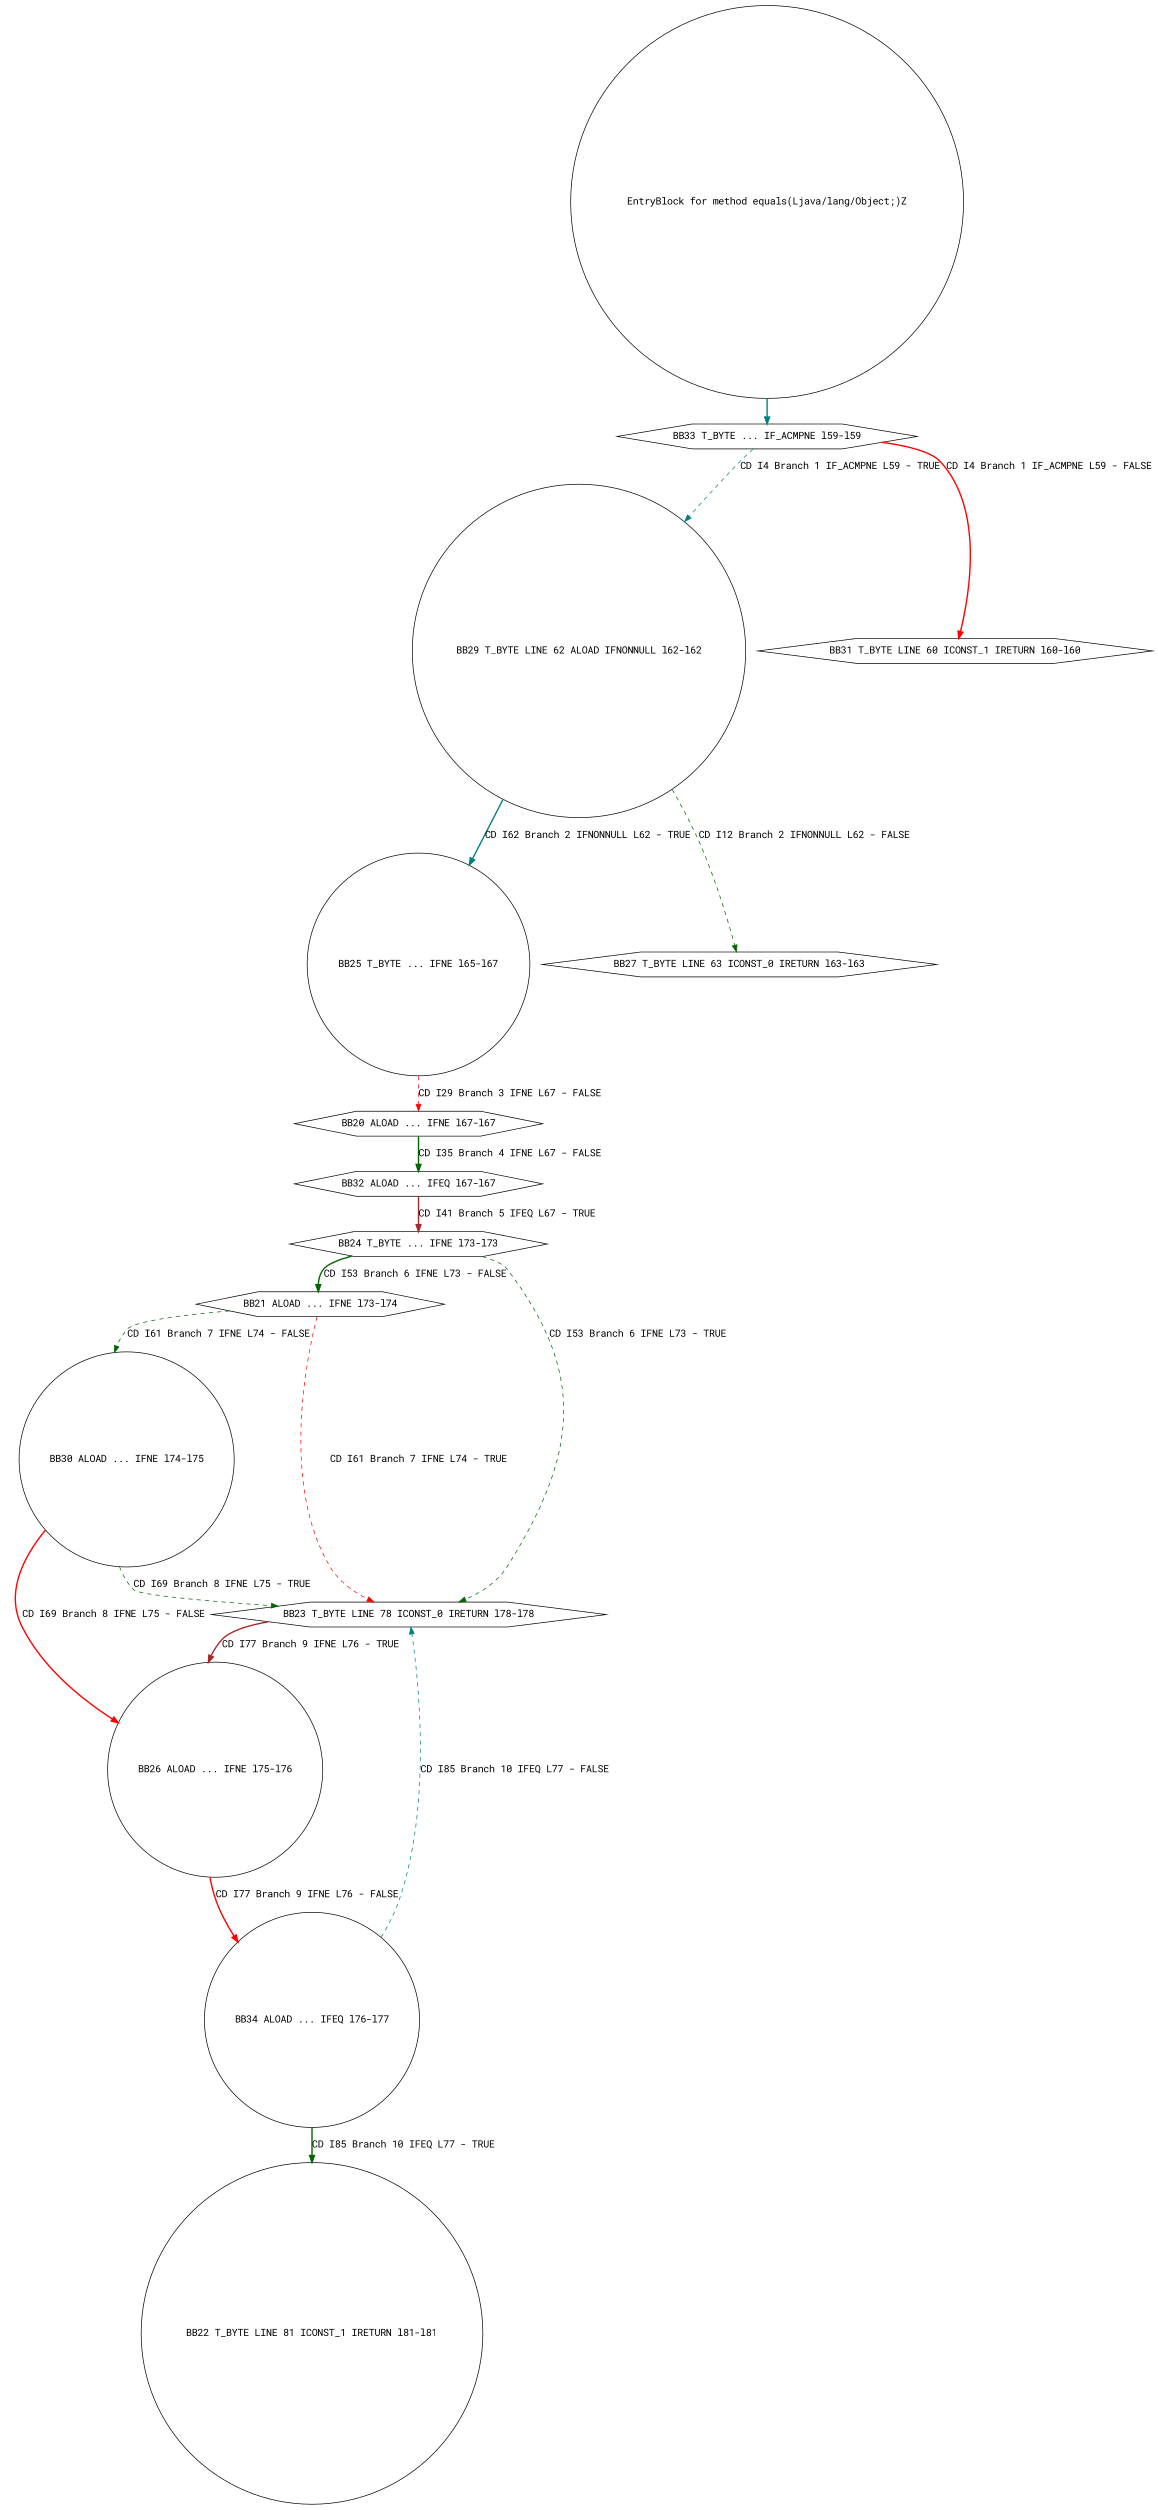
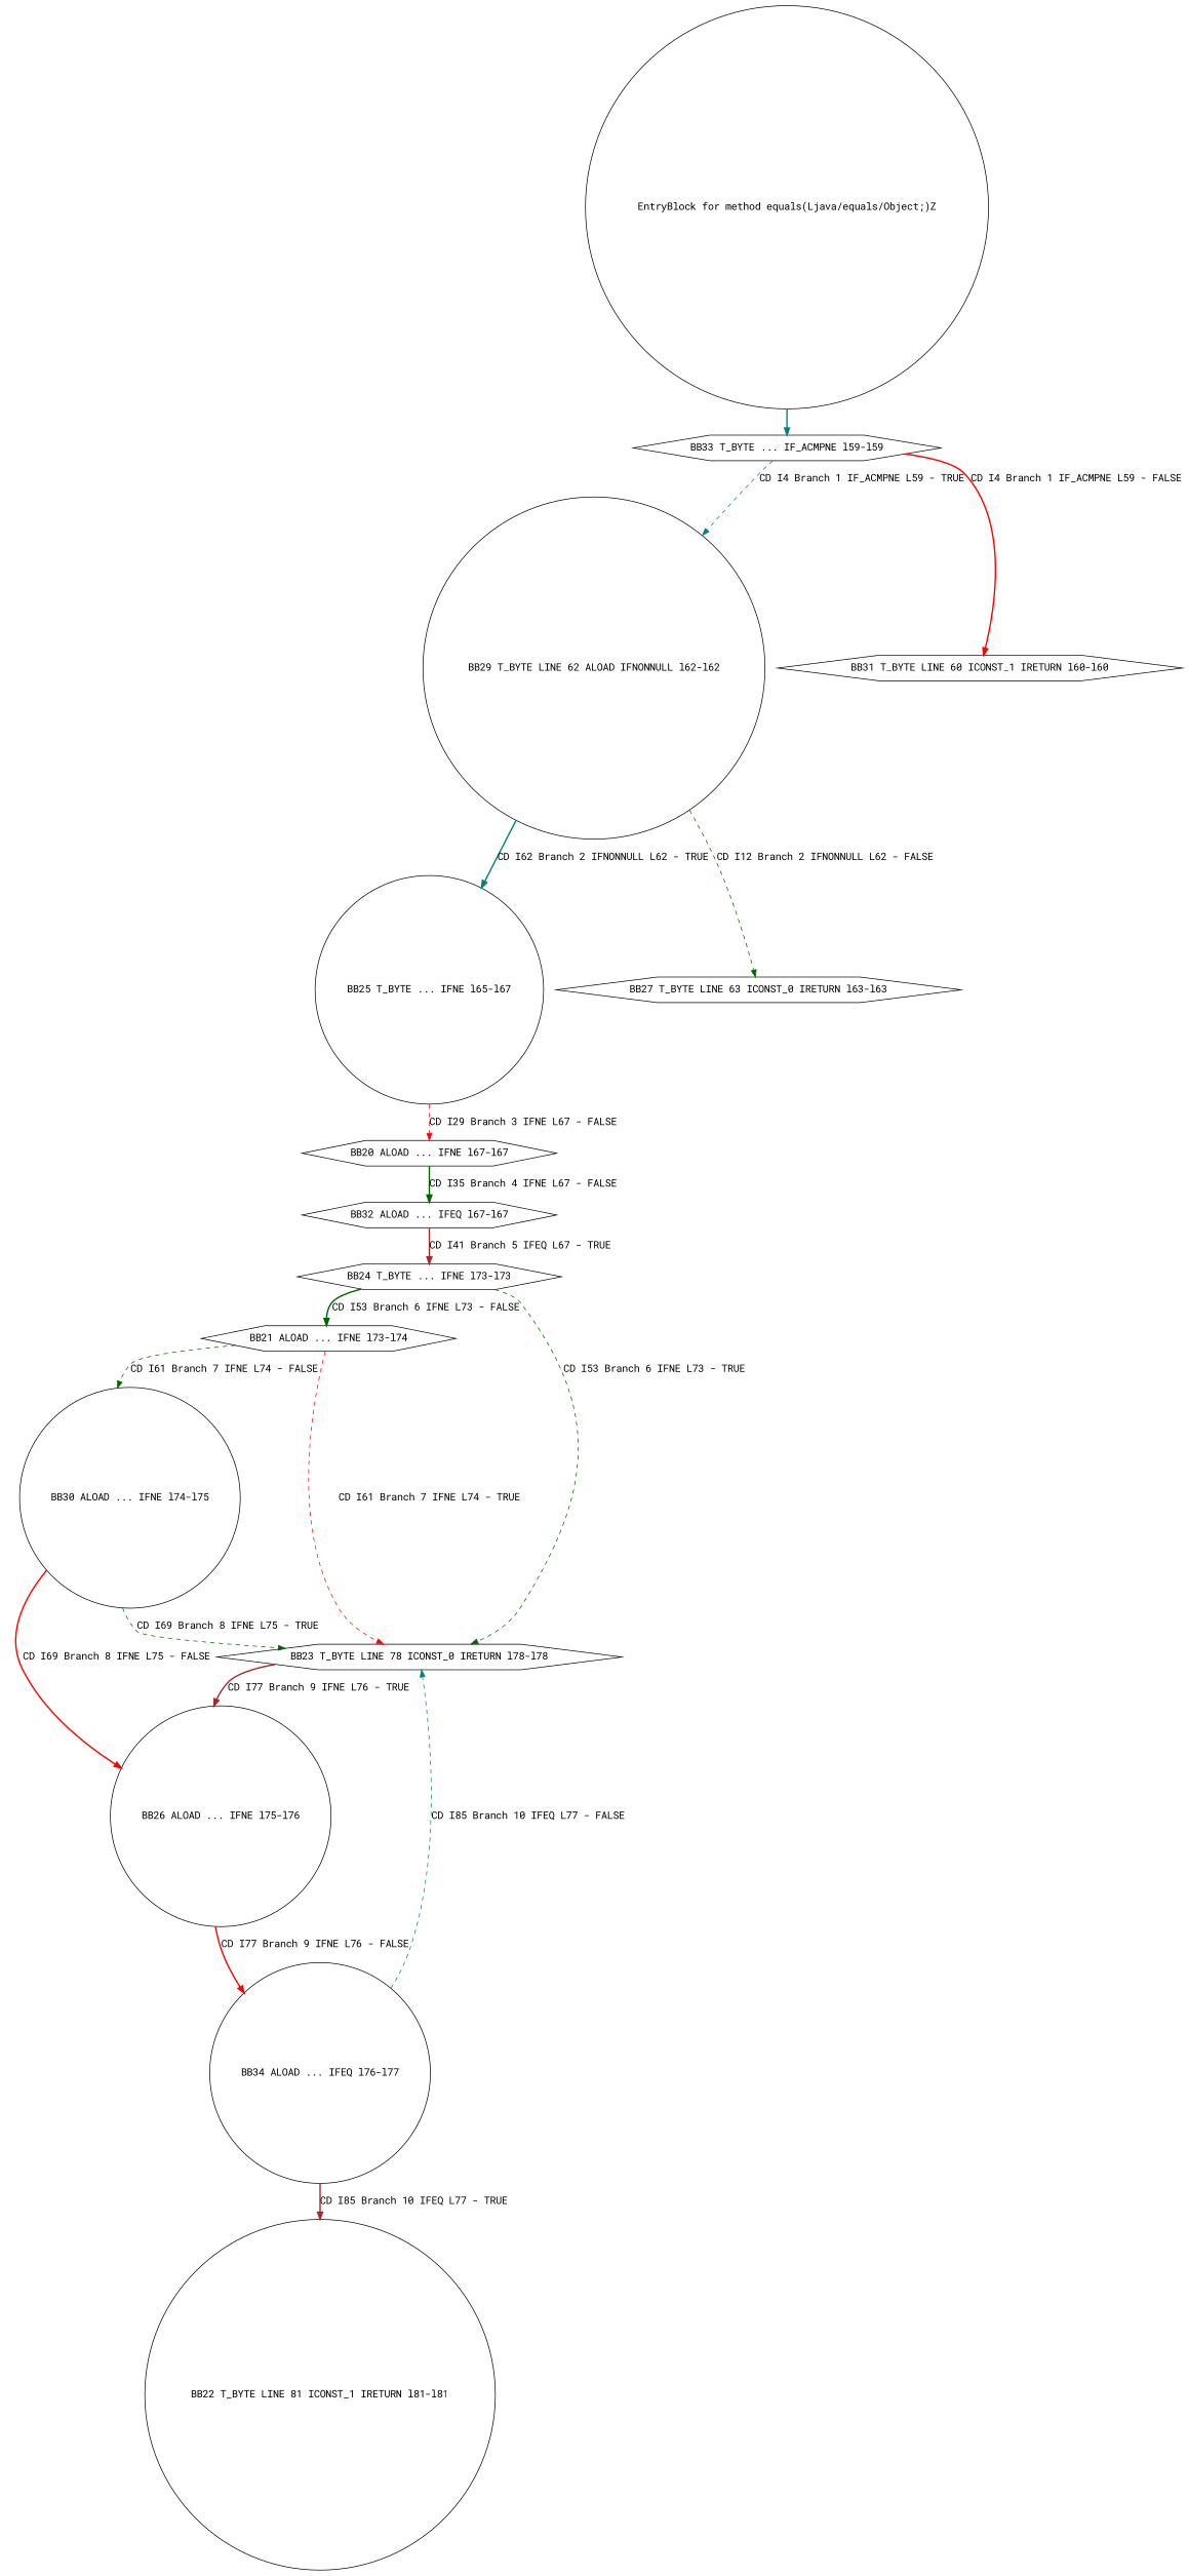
  digraph {
    fontname="Roboto Mono"
    node [fontname="Roboto Mono" shape=hexagon]
    edge [color=darkgreen fontname="Roboto Mono" style=bold]
    n1 [label="BB20 ALOAD ... IFNE l67-l67"]
    n2 [label="BB32 ALOAD ... IFEQ l67-l67"]
    n3 [label="BB24 T_BYTE ... IFNE l73-l73"]
    n4 [label="BB21 ALOAD ... IFNE l73-l74"]
    n5 [label="BB23 T_BYTE LINE 78 ICONST_0 IRETURN l78-l78"]
    n6 [label="BB30 ALOAD ... IFNE l74-l75" shape=circle]
    n7 [label="BB26 ALOAD ... IFNE l75-l76" shape=circle]
    n8 [label="BB22 T_BYTE LINE 81 ICONST_1 IRETURN l81-l81" shape=circle]
    n9 [label="BB25 T_BYTE ... IFNE l65-l67" shape=circle]
    n10 [label="BB34 ALOAD ... IFEQ l76-l77" shape=circle]
    n11 [label="BB27 T_BYTE LINE 63 ICONST_0 IRETURN l63-l63"]
    n12 [label="BB29 T_BYTE LINE 62 ALOAD IFNONNULL l62-l62" shape=circle]
    n13 [label="BB31 T_BYTE LINE 60 ICONST_1 IRETURN l60-l60"]
    n14 [label="BB33 T_BYTE ... IF_ACMPNE l59-l59"]
-   n15 [label="EntryBlock for method equals(Ljava/lang/Object;)Z" shape=circle]
+   n15 [label="EntryBlock for method equals(Ljava/equals/Object;)Z" shape=circle]
    n1 -> n2 [label="CD I35 Branch 4 IFNE L67 - FALSE"]
    n2 -> n3 [color=brown label="CD I41 Branch 5 IFEQ L67 - TRUE"]
    n3 -> n4 [label="CD I53 Branch 6 IFNE L73 - FALSE"]
    n3 -> n5 [label="CD I53 Branch 6 IFNE L73 - TRUE" style=dashed]
    n4 -> n5 [color=red label="CD I61 Branch 7 IFNE L74 - TRUE" style=dashed]
    n4 -> n6 [label="CD I61 Branch 7 IFNE L74 - FALSE" style=dashed]
    n5 -> n7 [color=brown label="CD I77 Branch 9 IFNE L76 - TRUE"]
    n6 -> n5 [label="CD I69 Branch 8 IFNE L75 - TRUE" style=dashed]
    n6 -> n7 [color=red label="CD I69 Branch 8 IFNE L75 - FALSE"]
    n7 -> n10 [color=red label="CD I77 Branch 9 IFNE L76 - FALSE"]
    n9 -> n1 [color=red label="CD I29 Branch 3 IFNE L67 - FALSE" style=dashed]
    n10 -> n5 [color=teal label="CD I85 Branch 10 IFEQ L77 - FALSE" style=dashed]
-   n10 -> n8 [label="CD I85 Branch 10 IFEQ L77 - TRUE"]
+   n10 -> n8 [color=brown label="CD I85 Branch 10 IFEQ L77 - TRUE"]
    n12 -> n9 [color=teal label="CD I62 Branch 2 IFNONNULL L62 - TRUE"]
    n12 -> n11 [label="CD I12 Branch 2 IFNONNULL L62 - FALSE" style=dashed]
    n14 -> n12 [color=teal label="CD I4 Branch 1 IF_ACMPNE L59 - TRUE" style=dashed]
    n14 -> n13 [color=red label="CD I4 Branch 1 IF_ACMPNE L59 - FALSE"]
    n15 -> n14 [color=teal]
  }
